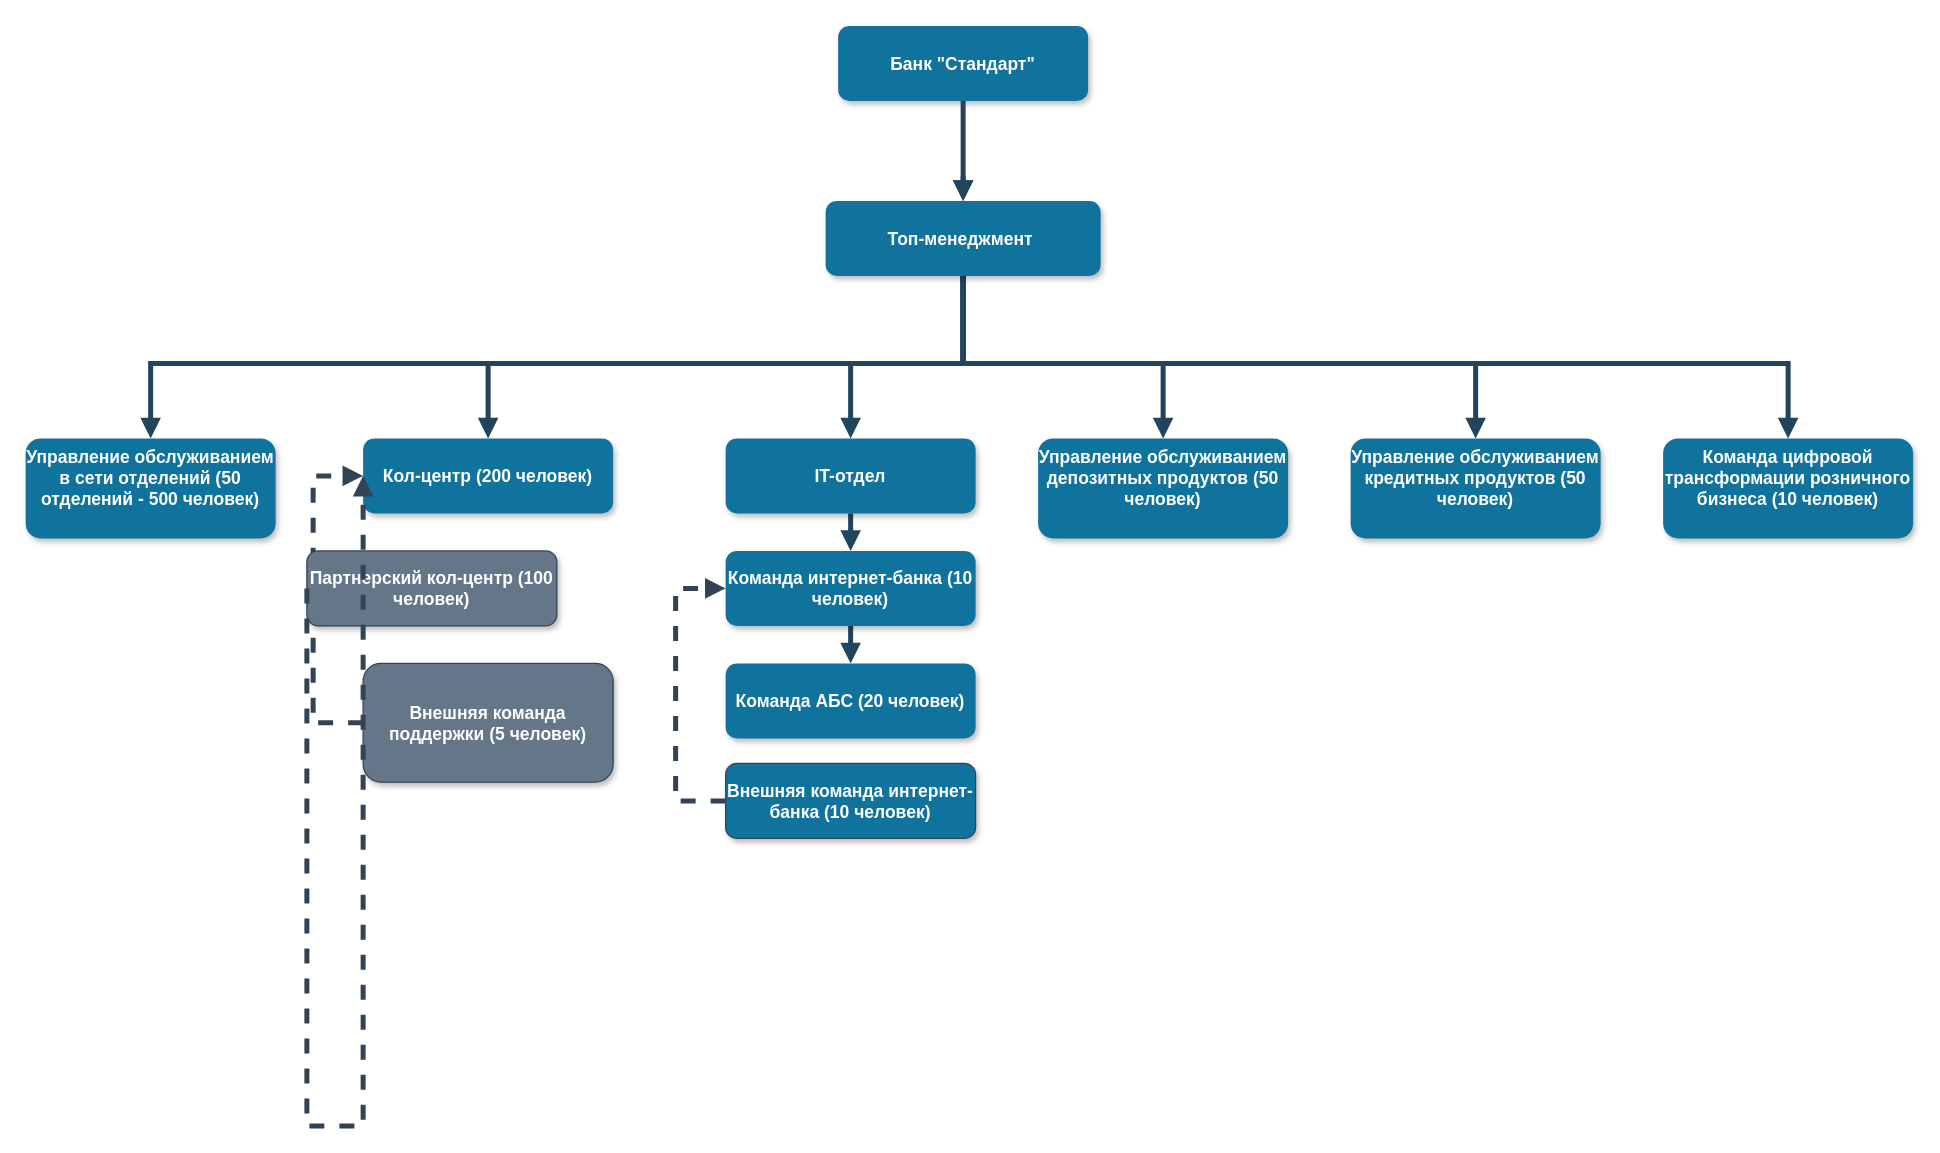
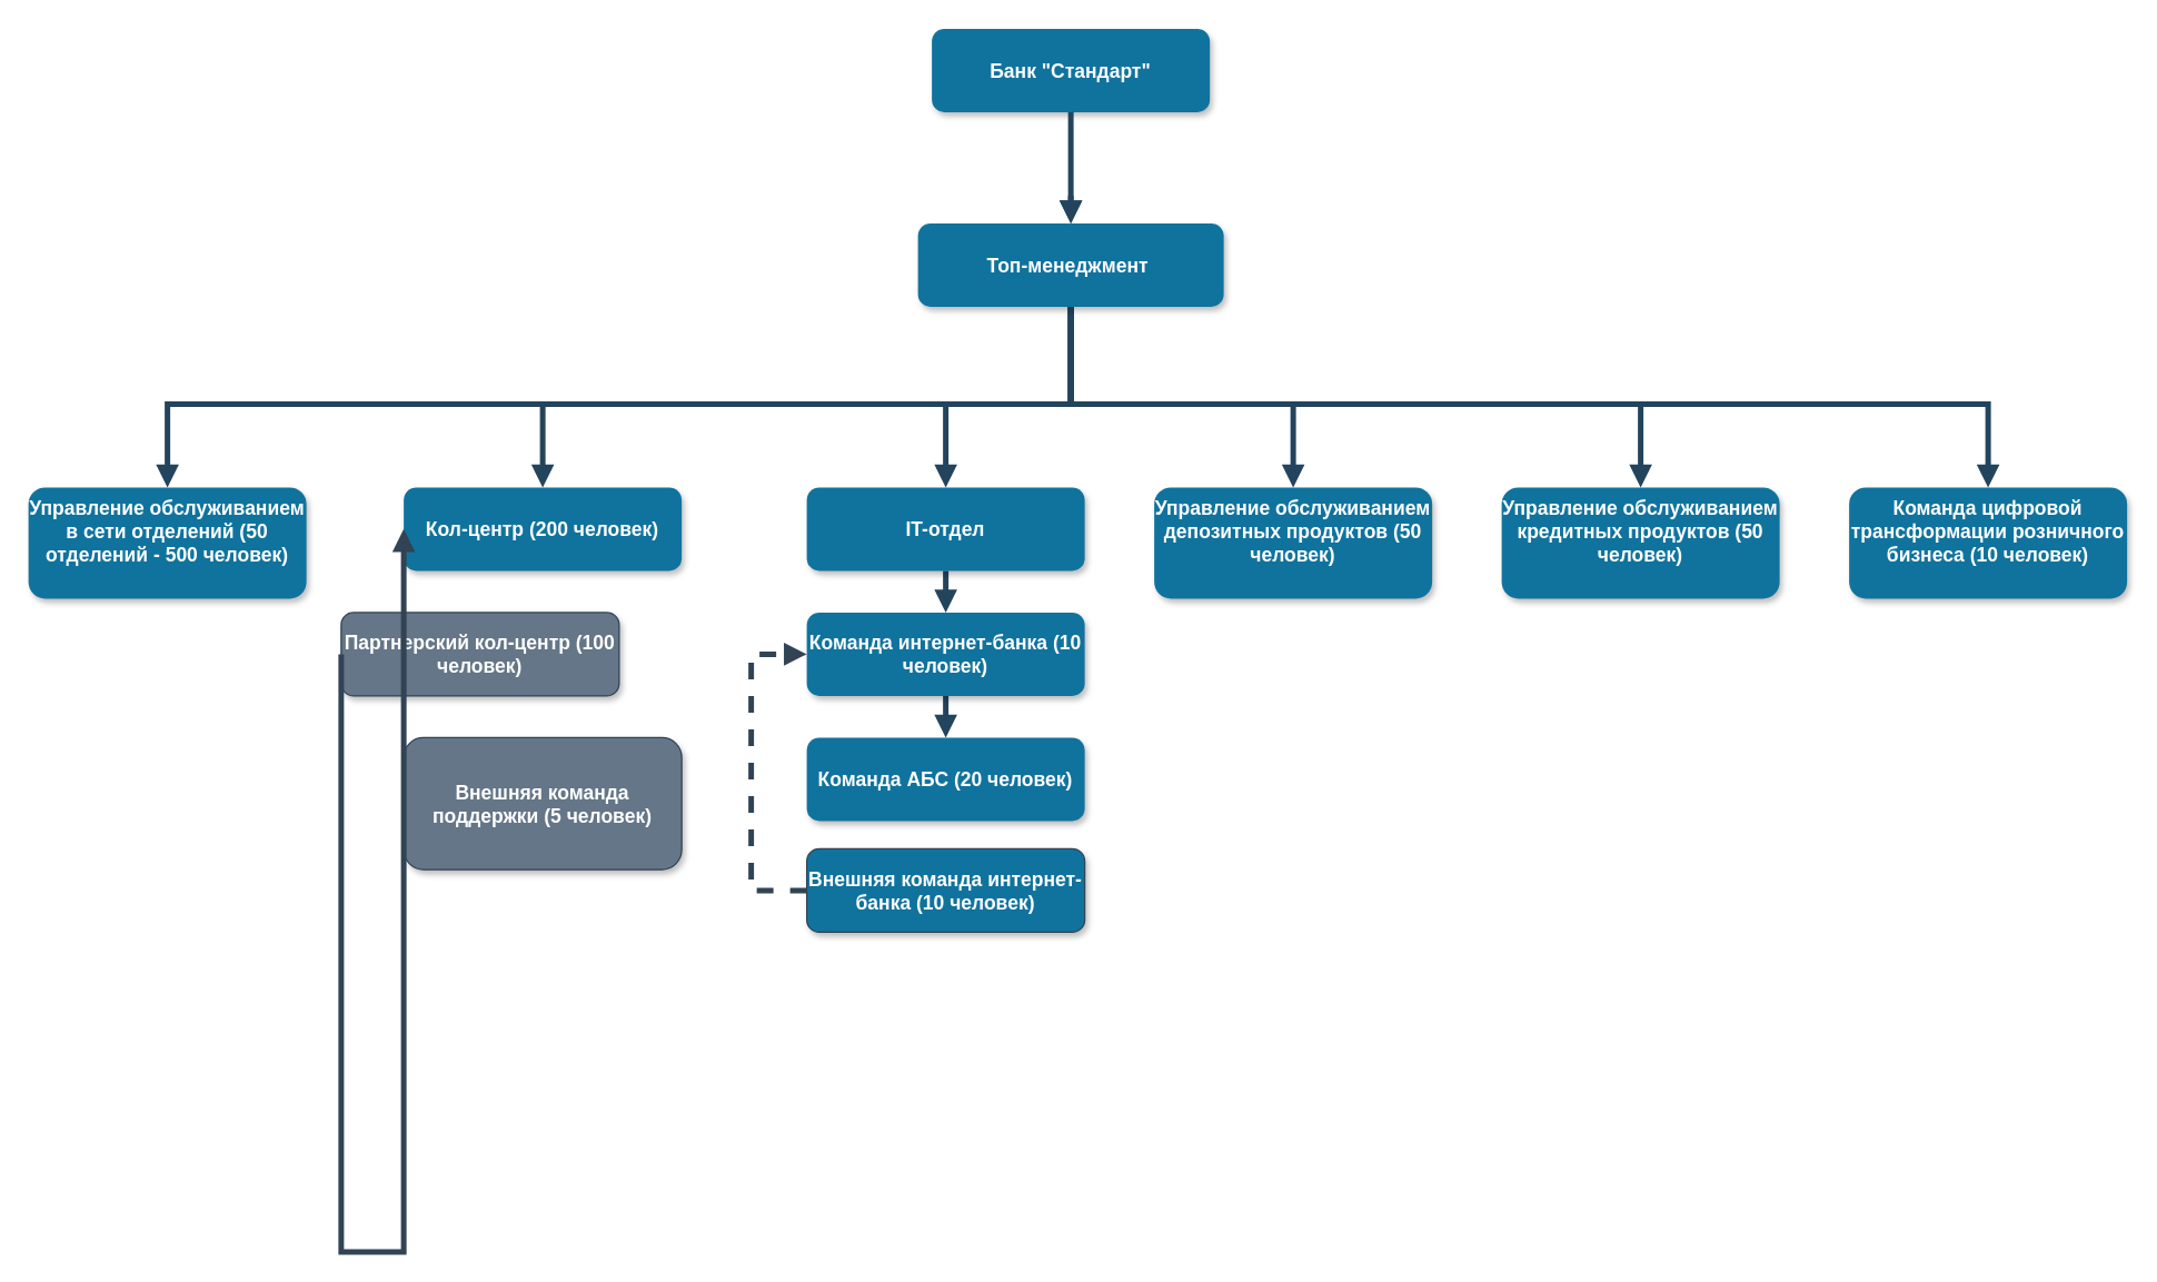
  <mxCell id="0" />
  <mxCell id="1" parent="0" />
  <mxCell id="2" value="Банк &quot;Стандарт&quot;" style="rounded=1;fillColor=#10739E;strokeColor=none;shadow=1;gradientColor=none;fontStyle=1;fontColor=#FFFFFF;fontSize=14;" parent="1" vertex="1"><mxGeometry x="670" y="20" width="200" height="60" as="geometry" /></mxCell>
  <mxCell id="3" value="Управление обслуживанием в сети отделений (50 отделений - 500 человек)" style="rounded=1;fillColor=#10739E;strokeColor=none;shadow=1;gradientColor=none;fontStyle=1;fontColor=#FFFFFF;fontSize=14;whiteSpace=wrap;html=1;verticalAlign=top;labelPosition=center;verticalLabelPosition=middle;align=center;" parent="1" vertex="1"><mxGeometry x="20" y="350" width="200" height="80" as="geometry" /></mxCell>
  <mxCell id="4" value="" style="edgeStyle=elbowEdgeStyle;elbow=vertical;strokeWidth=4;endArrow=block;endFill=1;fontStyle=1;strokeColor=#23445D;rounded=0;" parent="1" source="2" target="27" edge="1"><mxGeometry x="22" y="165.5" width="100" height="100" as="geometry"><mxPoint x="20" y="0" as="sourcePoint" /><mxPoint x="120" y="-100" as="targetPoint" /></mxGeometry></mxCell>
  <mxCell id="5" value="" style="edgeStyle=elbowEdgeStyle;elbow=vertical;strokeWidth=4;endArrow=block;endFill=1;fontStyle=1;strokeColor=#23445D;rounded=0;entryX=0.5;entryY=0;entryDx=0;entryDy=0;" parent="1" source="27" target="3" edge="1"><mxGeometry x="22" y="165.5" width="100" height="100" as="geometry"><mxPoint x="-240" y="0" as="sourcePoint" /><mxPoint x="120" y="330" as="targetPoint" /><Array as="points"><mxPoint x="290" y="290" /></Array></mxGeometry></mxCell>
  <mxCell id="6" value="" style="edgeStyle=elbowEdgeStyle;elbow=vertical;strokeWidth=4;endArrow=block;endFill=1;fontStyle=1;strokeColor=#23445D;rounded=0;exitX=0.5;exitY=1;exitDx=0;exitDy=0;" parent="1" source="27" edge="1"><mxGeometry x="22" y="165.5" width="100" height="100" as="geometry"><mxPoint x="-240" y="0" as="sourcePoint" /><mxPoint x="930" y="350" as="targetPoint" /><Array as="points"><mxPoint x="710" y="290" /></Array></mxGeometry></mxCell>
  <mxCell id="7" value="" style="edgeStyle=elbowEdgeStyle;elbow=vertical;strokeWidth=4;endArrow=block;endFill=1;fontStyle=1;strokeColor=#23445D;rounded=0;" parent="1" edge="1"><mxGeometry x="72" y="165.5" width="100" height="100" as="geometry"><mxPoint x="680" y="410" as="sourcePoint" /><mxPoint x="680" y="440" as="targetPoint" /></mxGeometry></mxCell>
  <mxCell id="8" value="" style="edgeStyle=elbowEdgeStyle;elbow=vertical;strokeWidth=4;endArrow=block;endFill=1;fontStyle=1;strokeColor=#23445D;rounded=0;" parent="1" edge="1"><mxGeometry x="72" y="175.5" width="100" height="100" as="geometry"><mxPoint x="680" y="500" as="sourcePoint" /><mxPoint x="680" y="530" as="targetPoint" /></mxGeometry></mxCell>
  <mxCell id="9" value="" style="edgeStyle=elbowEdgeStyle;elbow=vertical;strokeWidth=4;endArrow=block;endFill=1;fontStyle=1;strokeColor=#23445D;rounded=0;" parent="1" source="27" edge="1"><mxGeometry x="22" y="165.5" width="100" height="100" as="geometry"><mxPoint x="-240" y="0" as="sourcePoint" /><mxPoint x="390" y="350" as="targetPoint" /><Array as="points"><mxPoint x="390" y="290" /></Array></mxGeometry></mxCell>
  <mxCell id="10" value="" style="edgeStyle=elbowEdgeStyle;elbow=vertical;strokeWidth=4;endArrow=block;endFill=1;fontStyle=1;strokeColor=#23445D;rounded=0;exitX=0.5;exitY=1;exitDx=0;exitDy=0;" parent="1" source="27" edge="1"><mxGeometry x="22" y="165.5" width="100" height="100" as="geometry"><mxPoint x="-240" y="0" as="sourcePoint" /><mxPoint x="680" y="350" as="targetPoint" /><Array as="points"><mxPoint x="680" y="290" /></Array></mxGeometry></mxCell>
  <mxCell id="11" value="IT-отдел" style="rounded=1;fillColor=#10739E;strokeColor=none;shadow=1;gradientColor=none;fontStyle=1;fontColor=#FFFFFF;fontSize=14;whiteSpace=wrap;html=1;verticalAlign=middle;labelPosition=center;verticalLabelPosition=middle;align=center;" parent="1" vertex="1"><mxGeometry x="580" y="350" width="200" height="60" as="geometry" /></mxCell>
  <mxCell id="12" value="Управление обслуживанием депозитных продуктов (50 человек)" style="rounded=1;fillColor=#10739E;strokeColor=none;shadow=1;gradientColor=none;fontStyle=1;fontColor=#FFFFFF;fontSize=14;whiteSpace=wrap;html=1;verticalAlign=top;labelPosition=center;verticalLabelPosition=middle;align=center;" parent="1" vertex="1"><mxGeometry x="830" y="350" width="200" height="80" as="geometry" /></mxCell>
  <mxCell id="13" value="Кол-центр (200 человек)" style="rounded=1;fillColor=#10739E;strokeColor=none;shadow=1;gradientColor=none;fontStyle=1;fontColor=#FFFFFF;fontSize=14;whiteSpace=wrap;html=1;verticalAlign=middle;labelPosition=center;verticalLabelPosition=middle;align=center;" parent="1" vertex="1"><mxGeometry x="290" y="350" width="200" height="60" as="geometry" /></mxCell>
  <mxCell id="14" value="Команда интернет-банка (10 человек)" style="rounded=1;fillColor=#10739E;strokeColor=none;shadow=1;gradientColor=none;fontStyle=1;fontColor=#FFFFFF;fontSize=14;whiteSpace=wrap;html=1;verticalAlign=middle;labelPosition=center;verticalLabelPosition=middle;align=center;" parent="1" vertex="1"><mxGeometry x="580" y="440" width="200" height="60" as="geometry" /></mxCell>
  <mxCell id="15" value="Команда АБС (20 человек)" style="rounded=1;fillColor=#10739E;strokeColor=none;shadow=1;gradientColor=none;fontStyle=1;fontColor=#FFFFFF;fontSize=14;whiteSpace=wrap;html=1;verticalAlign=middle;labelPosition=center;verticalLabelPosition=middle;align=center;" parent="1" vertex="1"><mxGeometry x="580" y="530" width="200" height="60" as="geometry" /></mxCell>
  <mxCell id="16" value="Управление обслуживанием кредитных продуктов (50 человек)" style="rounded=1;fillColor=#10739E;strokeColor=none;shadow=1;gradientColor=none;fontStyle=1;fontColor=#FFFFFF;fontSize=14;whiteSpace=wrap;html=1;verticalAlign=top;labelPosition=center;verticalLabelPosition=middle;align=center;" parent="1" vertex="1"><mxGeometry x="1080" y="350" width="200" height="80" as="geometry" /></mxCell>
  <mxCell id="17" value="Команда цифровой трансформации розничного бизнеса (10 человек)" style="rounded=1;fillColor=#10739E;strokeColor=none;shadow=1;gradientColor=none;fontStyle=1;fontColor=#FFFFFF;fontSize=14;whiteSpace=wrap;html=1;verticalAlign=top;labelPosition=center;verticalLabelPosition=middle;align=center;" parent="1" vertex="1"><mxGeometry x="1330" y="350" width="200" height="80" as="geometry" /></mxCell>
  <mxCell id="18" value="" style="edgeStyle=elbowEdgeStyle;elbow=vertical;strokeWidth=4;endArrow=block;endFill=1;fontStyle=1;strokeColor=#23445D;rounded=0;entryX=0.5;entryY=0;entryDx=0;entryDy=0;exitX=0.5;exitY=1;exitDx=0;exitDy=0;" parent="1" source="27" target="16" edge="1"><mxGeometry x="22" y="165.5" width="100" height="100" as="geometry"><mxPoint x="510" y="140" as="sourcePoint" /><mxPoint x="1380" y="490" as="targetPoint" /><Array as="points"><mxPoint x="820" y="290" /></Array></mxGeometry></mxCell>
  <mxCell id="19" value="" style="edgeStyle=elbowEdgeStyle;elbow=vertical;strokeWidth=4;endArrow=block;endFill=1;fontStyle=1;strokeColor=#23445D;rounded=0;entryX=0.5;entryY=0;entryDx=0;entryDy=0;exitX=0.5;exitY=1;exitDx=0;exitDy=0;" parent="1" source="27" target="17" edge="1"><mxGeometry x="22" y="165.5" width="100" height="100" as="geometry"><mxPoint x="1140" y="260" as="sourcePoint" /><mxPoint x="1560" y="470" as="targetPoint" /><Array as="points"><mxPoint x="1270" y="290" /></Array></mxGeometry></mxCell>
  <mxCell id="20" value="Внешняя команда интернет-банка (10 человек)" style="rounded=1;fillColor=#10739e;strokeColor=#314354;shadow=1;fontStyle=1;fontColor=#ffffff;fontSize=14;labelBackgroundColor=none;whiteSpace=wrap;html=1;" parent="1" vertex="1"><mxGeometry x="580" y="610" width="200" height="60" as="geometry" /></mxCell>
  <mxCell id="21" value="" style="edgeStyle=elbowEdgeStyle;elbow=vertical;strokeWidth=4;endArrow=block;endFill=1;fontStyle=1;dashed=1;strokeColor=#314354;rounded=0;exitX=0;exitY=0.5;exitDx=0;exitDy=0;entryX=0;entryY=0.5;entryDx=0;entryDy=0;fillColor=#647687;" parent="1" source="20" target="14" edge="1"><mxGeometry x="22" y="165.5" width="100" height="100" as="geometry"><mxPoint x="680" y="880" as="sourcePoint" /><mxPoint x="980" y="820" as="targetPoint" /><Array as="points"><mxPoint x="540" y="660" /></Array></mxGeometry></mxCell>
  <mxCell id="22" value="Внешняя команда поддержки (5 человек)" style="rounded=1;fillColor=#647687;strokeColor=#314354;shadow=1;fontStyle=1;fontColor=#ffffff;fontSize=14;labelBackgroundColor=none;whiteSpace=wrap;html=1" parent="1" vertex="1"><mxGeometry x="290" y="530" width="200" height="95" as="geometry" /></mxCell>
- <mxCell id="23" value="" style="edgeStyle=elbowEdgeStyle;elbow=vertical;strokeWidth=4;endArrow=block;endFill=1;fontStyle=1;dashed=1;strokeColor=#314354;rounded=0;exitX=0;exitY=0.5;exitDx=0;exitDy=0;entryX=0;entryY=0.5;entryDx=0;entryDy=0;fillColor=#647687;" parent="1" source="22" target="13" edge="1"><mxGeometry x="22" y="165.5" width="100" height="100" as="geometry"><mxPoint x="240" y="1130" as="sourcePoint" /><mxPoint x="240" y="720" as="targetPoint" /><Array as="points"><mxPoint x="250" y="650" /></Array></mxGeometry></mxCell>
  <mxCell id="24" value="Партнерский кол-центр (100 человек)" style="rounded=1;fillColor=#647687;strokeColor=#314354;shadow=1;fontStyle=1;fontColor=#ffffff;fontSize=14;labelBackgroundColor=none;whiteSpace=wrap;html=1" parent="1" vertex="1"><mxGeometry x="245" y="440" width="200" height="60" as="geometry" /></mxCell>
- <mxCell id="25" value="" style="edgeStyle=elbowEdgeStyle;elbow=vertical;strokeWidth=4;endArrow=block;endFill=1;fontStyle=1;dashed=1;strokeColor=#314354;rounded=0;exitX=0;exitY=0.5;exitDx=0;exitDy=0;entryX=0;entryY=0.5;entryDx=0;entryDy=0;fillColor=#647687;" parent="1" source="24" target="13" edge="1"><mxGeometry x="22" y="165.5" width="100" height="100" as="geometry"><mxPoint x="290" y="1130" as="sourcePoint" /><mxPoint x="290" y="720" as="targetPoint" /><Array as="points"><mxPoint x="250" y="900" /></Array></mxGeometry></mxCell>
+ <mxCell id="25" value="" style="edgeStyle=elbowEdgeStyle;elbow=vertical;strokeWidth=4;endArrow=block;endFill=1;fontStyle=1;dashed=0;strokeColor=#314354;rounded=0;exitX=0;exitY=0.5;exitDx=0;exitDy=0;entryX=0;entryY=0.5;entryDx=0;entryDy=0;fillColor=#647687;" parent="1" source="24" target="13" edge="1"><mxGeometry x="22" y="165.5" width="100" height="100" as="geometry"><mxPoint x="290" y="1130" as="sourcePoint" /><mxPoint x="290" y="720" as="targetPoint" /><Array as="points"><mxPoint x="250" y="900" /></Array></mxGeometry></mxCell>
  <mxCell id="26" value="" style="edgeStyle=elbowEdgeStyle;elbow=vertical;strokeWidth=4;endArrow=block;endFill=1;fontStyle=1;strokeColor=#23445D;rounded=0;entryX=0.5;entryY=0;entryDx=0;entryDy=0;" parent="1" target="27" edge="1"><mxGeometry x="22" y="165.5" width="100" height="100" as="geometry"><mxPoint x="770" y="140" as="sourcePoint" /><mxPoint x="1440" y="350" as="targetPoint" /><Array as="points" /></mxGeometry></mxCell>
  <mxCell id="27" value="Топ-менеджмент " style="rounded=1;fillColor=#10739E;strokeColor=none;shadow=1;gradientColor=none;fontStyle=1;fontColor=#FFFFFF;fontSize=14;" parent="1" vertex="1"><mxGeometry x="660" y="160" width="220" height="60" as="geometry" /></mxCell>
